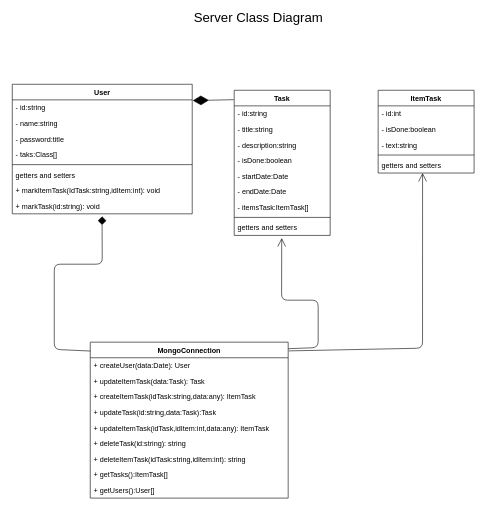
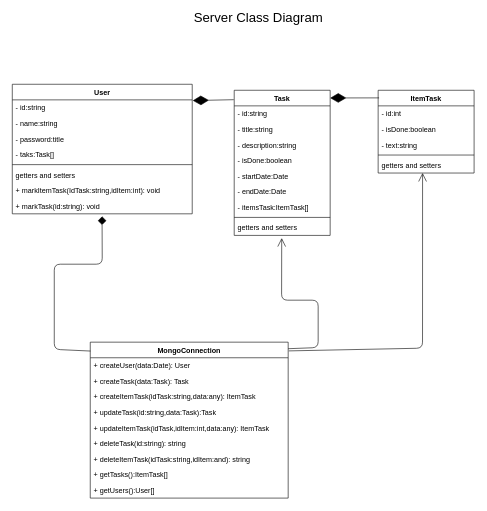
  <mxCell id="0" />
  <mxCell id="1" parent="0" />
  <mxCell id="2" value="User" style="swimlane;fontStyle=1;align=center;verticalAlign=top;childLayout=stackLayout;horizontal=1;startSize=26;horizontalStack=0;resizeParent=1;resizeParentMax=0;resizeLast=0;collapsible=1;marginBottom=0;" parent="1" vertex="1"><mxGeometry x="20" y="140" width="300" height="216" as="geometry" /></mxCell>
  <mxCell id="3" value="- id:string" style="text;strokeColor=none;fillColor=none;align=left;verticalAlign=top;spacingLeft=4;spacingRight=4;overflow=hidden;rotatable=0;points=[[0,0.5],[1,0.5]];portConstraint=eastwest;" parent="2" vertex="1"><mxGeometry y="26" width="300" height="26" as="geometry" /></mxCell>
  <mxCell id="4" value="- name:string" style="text;strokeColor=none;fillColor=none;align=left;verticalAlign=top;spacingLeft=4;spacingRight=4;overflow=hidden;rotatable=0;points=[[0,0.5],[1,0.5]];portConstraint=eastwest;" parent="2" vertex="1"><mxGeometry y="52" width="300" height="26" as="geometry" /></mxCell>
  <mxCell id="5" value="- password:title" style="text;strokeColor=none;fillColor=none;align=left;verticalAlign=top;spacingLeft=4;spacingRight=4;overflow=hidden;rotatable=0;points=[[0,0.5],[1,0.5]];portConstraint=eastwest;" vertex="1" parent="2"><mxGeometry y="78" width="300" height="26" as="geometry" /></mxCell>
- <mxCell id="6" value="- taks:Class[]" style="text;strokeColor=none;fillColor=none;align=left;verticalAlign=top;spacingLeft=4;spacingRight=4;overflow=hidden;rotatable=0;points=[[0,0.5],[1,0.5]];portConstraint=eastwest;" parent="2" vertex="1"><mxGeometry y="104" width="300" height="26" as="geometry" /></mxCell>
+ <mxCell id="6" value="- taks:Task[]" style="text;strokeColor=none;fillColor=none;align=left;verticalAlign=top;spacingLeft=4;spacingRight=4;overflow=hidden;rotatable=0;points=[[0,0.5],[1,0.5]];portConstraint=eastwest;" parent="2" vertex="1"><mxGeometry y="104" width="300" height="26" as="geometry" /></mxCell>
  <mxCell id="7" value="" style="line;strokeWidth=1;fillColor=none;align=left;verticalAlign=middle;spacingTop=-1;spacingLeft=3;spacingRight=3;rotatable=0;labelPosition=right;points=[];portConstraint=eastwest;" parent="2" vertex="1"><mxGeometry y="130" width="300" height="8" as="geometry" /></mxCell>
  <mxCell id="8" value="getters and setters" style="text;strokeColor=none;fillColor=none;align=left;verticalAlign=top;spacingLeft=4;spacingRight=4;overflow=hidden;rotatable=0;points=[[0,0.5],[1,0.5]];portConstraint=eastwest;" parent="2" vertex="1"><mxGeometry y="138" width="300" height="26" as="geometry" /></mxCell>
  <mxCell id="9" value="+ markItemTask(IdTask:string,idItem:int): void" style="text;strokeColor=none;fillColor=none;align=left;verticalAlign=top;spacingLeft=4;spacingRight=4;overflow=hidden;rotatable=0;points=[[0,0.5],[1,0.5]];portConstraint=eastwest;" parent="2" vertex="1"><mxGeometry y="164" width="300" height="26" as="geometry" /></mxCell>
  <mxCell id="10" value="+ markTask(id:string): void" style="text;strokeColor=none;fillColor=none;align=left;verticalAlign=top;spacingLeft=4;spacingRight=4;overflow=hidden;rotatable=0;points=[[0,0.5],[1,0.5]];portConstraint=eastwest;" parent="2" vertex="1"><mxGeometry y="190" width="300" height="26" as="geometry" /></mxCell>
  <mxCell id="11" value="Task" style="swimlane;fontStyle=1;align=center;verticalAlign=top;childLayout=stackLayout;horizontal=1;startSize=26;horizontalStack=0;resizeParent=1;resizeParentMax=0;resizeLast=0;collapsible=1;marginBottom=0;" parent="1" vertex="1"><mxGeometry x="390" y="150" width="160" height="242" as="geometry" /></mxCell>
  <mxCell id="12" value="- id:string" style="text;strokeColor=none;fillColor=none;align=left;verticalAlign=top;spacingLeft=4;spacingRight=4;overflow=hidden;rotatable=0;points=[[0,0.5],[1,0.5]];portConstraint=eastwest;" parent="11" vertex="1"><mxGeometry y="26" width="160" height="26" as="geometry" /></mxCell>
  <mxCell id="13" value="- title:string" style="text;strokeColor=none;fillColor=none;align=left;verticalAlign=top;spacingLeft=4;spacingRight=4;overflow=hidden;rotatable=0;points=[[0,0.5],[1,0.5]];portConstraint=eastwest;" parent="11" vertex="1"><mxGeometry y="52" width="160" height="26" as="geometry" /></mxCell>
  <mxCell id="14" value="- description:string" style="text;strokeColor=none;fillColor=none;align=left;verticalAlign=top;spacingLeft=4;spacingRight=4;overflow=hidden;rotatable=0;points=[[0,0.5],[1,0.5]];portConstraint=eastwest;" parent="11" vertex="1"><mxGeometry y="78" width="160" height="26" as="geometry" /></mxCell>
  <mxCell id="15" value="- isDone:boolean" style="text;strokeColor=none;fillColor=none;align=left;verticalAlign=top;spacingLeft=4;spacingRight=4;overflow=hidden;rotatable=0;points=[[0,0.5],[1,0.5]];portConstraint=eastwest;" parent="11" vertex="1"><mxGeometry y="104" width="160" height="26" as="geometry" /></mxCell>
  <mxCell id="16" value="- startDate:Date" style="text;strokeColor=none;fillColor=none;align=left;verticalAlign=top;spacingLeft=4;spacingRight=4;overflow=hidden;rotatable=0;points=[[0,0.5],[1,0.5]];portConstraint=eastwest;" parent="11" vertex="1"><mxGeometry y="130" width="160" height="26" as="geometry" /></mxCell>
  <mxCell id="17" value="- endDate:Date" style="text;strokeColor=none;fillColor=none;align=left;verticalAlign=top;spacingLeft=4;spacingRight=4;overflow=hidden;rotatable=0;points=[[0,0.5],[1,0.5]];portConstraint=eastwest;" parent="11" vertex="1"><mxGeometry y="156" width="160" height="26" as="geometry" /></mxCell>
  <mxCell id="18" value="- itemsTask:ItemTask[]" style="text;strokeColor=none;fillColor=none;align=left;verticalAlign=top;spacingLeft=4;spacingRight=4;overflow=hidden;rotatable=0;points=[[0,0.5],[1,0.5]];portConstraint=eastwest;" parent="11" vertex="1"><mxGeometry y="182" width="160" height="26" as="geometry" /></mxCell>
  <mxCell id="19" value="" style="line;strokeWidth=1;fillColor=none;align=left;verticalAlign=middle;spacingTop=-1;spacingLeft=3;spacingRight=3;rotatable=0;labelPosition=right;points=[];portConstraint=eastwest;" parent="11" vertex="1"><mxGeometry y="208" width="160" height="8" as="geometry" /></mxCell>
  <mxCell id="20" value="getters and setters" style="text;strokeColor=none;fillColor=none;align=left;verticalAlign=top;spacingLeft=4;spacingRight=4;overflow=hidden;rotatable=0;points=[[0,0.5],[1,0.5]];portConstraint=eastwest;" parent="11" vertex="1"><mxGeometry y="216" width="160" height="26" as="geometry" /></mxCell>
  <mxCell id="21" value="ItemTask" style="swimlane;fontStyle=1;align=center;verticalAlign=top;childLayout=stackLayout;horizontal=1;startSize=26;horizontalStack=0;resizeParent=1;resizeParentMax=0;resizeLast=0;collapsible=1;marginBottom=0;" parent="1" vertex="1"><mxGeometry x="630" y="150" width="160" height="138" as="geometry" /></mxCell>
  <mxCell id="22" value="- id:int" style="text;strokeColor=none;fillColor=none;align=left;verticalAlign=top;spacingLeft=4;spacingRight=4;overflow=hidden;rotatable=0;points=[[0,0.5],[1,0.5]];portConstraint=eastwest;" parent="21" vertex="1"><mxGeometry y="26" width="160" height="26" as="geometry" /></mxCell>
  <mxCell id="23" value="- isDone:boolean" style="text;strokeColor=none;fillColor=none;align=left;verticalAlign=top;spacingLeft=4;spacingRight=4;overflow=hidden;rotatable=0;points=[[0,0.5],[1,0.5]];portConstraint=eastwest;" parent="21" vertex="1"><mxGeometry y="52" width="160" height="26" as="geometry" /></mxCell>
  <mxCell id="24" value="- text:string" style="text;strokeColor=none;fillColor=none;align=left;verticalAlign=top;spacingLeft=4;spacingRight=4;overflow=hidden;rotatable=0;points=[[0,0.5],[1,0.5]];portConstraint=eastwest;" parent="21" vertex="1"><mxGeometry y="78" width="160" height="26" as="geometry" /></mxCell>
  <mxCell id="25" value="" style="line;strokeWidth=1;fillColor=none;align=left;verticalAlign=middle;spacingTop=-1;spacingLeft=3;spacingRight=3;rotatable=0;labelPosition=right;points=[];portConstraint=eastwest;" parent="21" vertex="1"><mxGeometry y="104" width="160" height="8" as="geometry" /></mxCell>
  <mxCell id="26" value="getters and setters" style="text;strokeColor=none;fillColor=none;align=left;verticalAlign=top;spacingLeft=4;spacingRight=4;overflow=hidden;rotatable=0;points=[[0,0.5],[1,0.5]];portConstraint=eastwest;" parent="21" vertex="1"><mxGeometry y="112" width="160" height="26" as="geometry" /></mxCell>
+ <mxCell id="27" value="" style="endArrow=diamondThin;endFill=1;endSize=24;html=1;entryX=1;entryY=0.053;entryDx=0;entryDy=0;entryPerimeter=0;exitX=0.01;exitY=0.092;exitDx=0;exitDy=0;exitPerimeter=0;" parent="1" source="21" target="11" edge="1"><mxGeometry width="160" relative="1" as="geometry"><mxPoint x="470" y="340" as="sourcePoint" /><mxPoint x="630" y="340" as="targetPoint" /></mxGeometry></mxCell>
  <mxCell id="28" value="" style="endArrow=diamondThin;endFill=1;endSize=24;html=1;exitX=-0.005;exitY=0.065;exitDx=0;exitDy=0;exitPerimeter=0;entryX=1.003;entryY=0.046;entryDx=0;entryDy=0;entryPerimeter=0;" parent="1" source="11" target="3" edge="1"><mxGeometry width="160" relative="1" as="geometry"><mxPoint x="340" y="161.856" as="sourcePoint" /><mxPoint x="323" y="160" as="targetPoint" /></mxGeometry></mxCell>
  <mxCell id="29" value="&lt;font style=&quot;font-size: 22px&quot;&gt;Server Class Diagram&lt;/font&gt;" style="text;html=1;align=center;verticalAlign=middle;resizable=0;points=[];autosize=1;" parent="1" vertex="1"><mxGeometry x="320" y="20" width="220" height="20" as="geometry" /></mxCell>
  <mxCell id="30" value="MongoConnection" style="swimlane;fontStyle=1;align=center;verticalAlign=top;childLayout=stackLayout;horizontal=1;startSize=26;horizontalStack=0;resizeParent=1;resizeParentMax=0;resizeLast=0;collapsible=1;marginBottom=0;" parent="1" vertex="1"><mxGeometry x="150" y="570" width="330" height="260" as="geometry" /></mxCell>
  <mxCell id="31" value="+ createUser(data:Date): User" style="text;strokeColor=none;fillColor=none;align=left;verticalAlign=top;spacingLeft=4;spacingRight=4;overflow=hidden;rotatable=0;points=[[0,0.5],[1,0.5]];portConstraint=eastwest;" parent="30" vertex="1"><mxGeometry y="26" width="330" height="26" as="geometry" /></mxCell>
- <mxCell id="32" value="+ updateItemTask(data:Task): Task" style="text;strokeColor=none;fillColor=none;align=left;verticalAlign=top;spacingLeft=4;spacingRight=4;overflow=hidden;rotatable=0;points=[[0,0.5],[1,0.5]];portConstraint=eastwest;" vertex="1" parent="30"><mxGeometry y="52" width="330" height="26" as="geometry" /></mxCell>
+ <mxCell id="32" value="+ createTask(data:Task): Task" style="text;strokeColor=none;fillColor=none;align=left;verticalAlign=top;spacingLeft=4;spacingRight=4;overflow=hidden;rotatable=0;points=[[0,0.5],[1,0.5]];portConstraint=eastwest;" vertex="1" parent="30"><mxGeometry y="52" width="330" height="26" as="geometry" /></mxCell>
  <mxCell id="33" value="+ createItemTask(idTask:string,data:any): ItemTask" style="text;strokeColor=none;fillColor=none;align=left;verticalAlign=top;spacingLeft=4;spacingRight=4;overflow=hidden;rotatable=0;points=[[0,0.5],[1,0.5]];portConstraint=eastwest;" parent="30" vertex="1"><mxGeometry y="78" width="330" height="26" as="geometry" /></mxCell>
  <mxCell id="34" value="+ updateTask(id:string,data:Task):Task" style="text;strokeColor=none;fillColor=none;align=left;verticalAlign=top;spacingLeft=4;spacingRight=4;overflow=hidden;rotatable=0;points=[[0,0.5],[1,0.5]];portConstraint=eastwest;" parent="30" vertex="1"><mxGeometry y="104" width="330" height="26" as="geometry" /></mxCell>
  <mxCell id="35" value="+ updateItemTask(idTask,idItem:int,data:any): ItemTask" style="text;strokeColor=none;fillColor=none;align=left;verticalAlign=top;spacingLeft=4;spacingRight=4;overflow=hidden;rotatable=0;points=[[0,0.5],[1,0.5]];portConstraint=eastwest;" parent="30" vertex="1"><mxGeometry y="130" width="330" height="26" as="geometry" /></mxCell>
  <mxCell id="36" value="+ deleteTask(id:string): string" style="text;strokeColor=none;fillColor=none;align=left;verticalAlign=top;spacingLeft=4;spacingRight=4;overflow=hidden;rotatable=0;points=[[0,0.5],[1,0.5]];portConstraint=eastwest;" parent="30" vertex="1"><mxGeometry y="156" width="330" height="26" as="geometry" /></mxCell>
- <mxCell id="37" value="+ deleteItemTask(idTask:string,idItem:int): string" style="text;strokeColor=none;fillColor=none;align=left;verticalAlign=top;spacingLeft=4;spacingRight=4;overflow=hidden;rotatable=0;points=[[0,0.5],[1,0.5]];portConstraint=eastwest;" parent="30" vertex="1"><mxGeometry y="182" width="330" height="26" as="geometry" /></mxCell>
+ <mxCell id="37" value="+ deleteItemTask(idTask:string,idItem:and): string" style="text;strokeColor=none;fillColor=none;align=left;verticalAlign=top;spacingLeft=4;spacingRight=4;overflow=hidden;rotatable=0;points=[[0,0.5],[1,0.5]];portConstraint=eastwest;" parent="30" vertex="1"><mxGeometry y="182" width="330" height="26" as="geometry" /></mxCell>
  <mxCell id="38" value="+ getTasks():ItemTask[]" style="text;strokeColor=none;fillColor=none;align=left;verticalAlign=top;spacingLeft=4;spacingRight=4;overflow=hidden;rotatable=0;points=[[0,0.5],[1,0.5]];portConstraint=eastwest;" vertex="1" parent="30"><mxGeometry y="208" width="330" height="26" as="geometry" /></mxCell>
  <mxCell id="39" value="+ getUsers():User[]" style="text;strokeColor=none;fillColor=none;align=left;verticalAlign=top;spacingLeft=4;spacingRight=4;overflow=hidden;rotatable=0;points=[[0,0.5],[1,0.5]];portConstraint=eastwest;" vertex="1" parent="30"><mxGeometry y="234" width="330" height="26" as="geometry" /></mxCell>
  <mxCell id="40" value="" style="endArrow=diamond;endFill=1;endSize=12;html=1;entryX=0.499;entryY=1.162;entryDx=0;entryDy=0;entryPerimeter=0;exitX=0.001;exitY=0.057;exitDx=0;exitDy=0;exitPerimeter=0;" parent="1" source="30" target="10" edge="1"><mxGeometry width="160" relative="1" as="geometry"><mxPoint x="330" y="490" as="sourcePoint" /><mxPoint x="490" y="490" as="targetPoint" /><Array as="points"><mxPoint x="90" y="582" /><mxPoint x="90" y="440" /><mxPoint x="170" y="440" /></Array></mxGeometry></mxCell>
  <mxCell id="41" value="" style="endArrow=open;endFill=1;endSize=12;html=1;entryX=0.495;entryY=1.173;entryDx=0;entryDy=0;entryPerimeter=0;exitX=1;exitY=0.042;exitDx=0;exitDy=0;exitPerimeter=0;" parent="1" source="30" target="20" edge="1"><mxGeometry width="160" relative="1" as="geometry"><mxPoint x="330" y="490" as="sourcePoint" /><mxPoint x="490" y="490" as="targetPoint" /><Array as="points"><mxPoint x="530" y="579" /><mxPoint x="530" y="500" /><mxPoint x="469" y="500" /></Array></mxGeometry></mxCell>
  <mxCell id="42" value="" style="endArrow=open;endFill=1;endSize=12;html=1;entryX=0.463;entryY=1;entryDx=0;entryDy=0;entryPerimeter=0;exitX=1.003;exitY=0.056;exitDx=0;exitDy=0;exitPerimeter=0;" parent="1" source="30" target="26" edge="1"><mxGeometry width="160" relative="1" as="geometry"><mxPoint x="480" y="290" as="sourcePoint" /><mxPoint x="640" y="290" as="targetPoint" /><Array as="points"><mxPoint x="704" y="580" /></Array></mxGeometry></mxCell>
